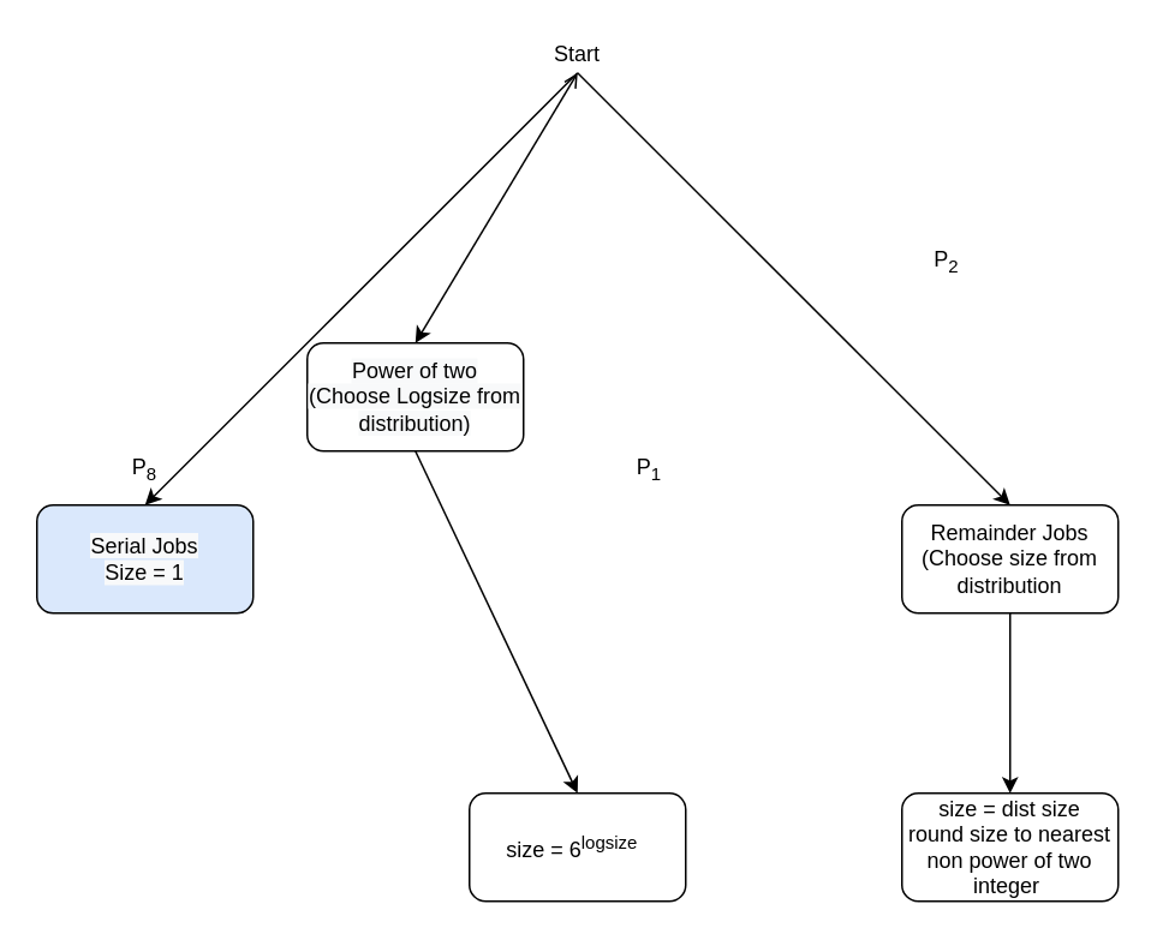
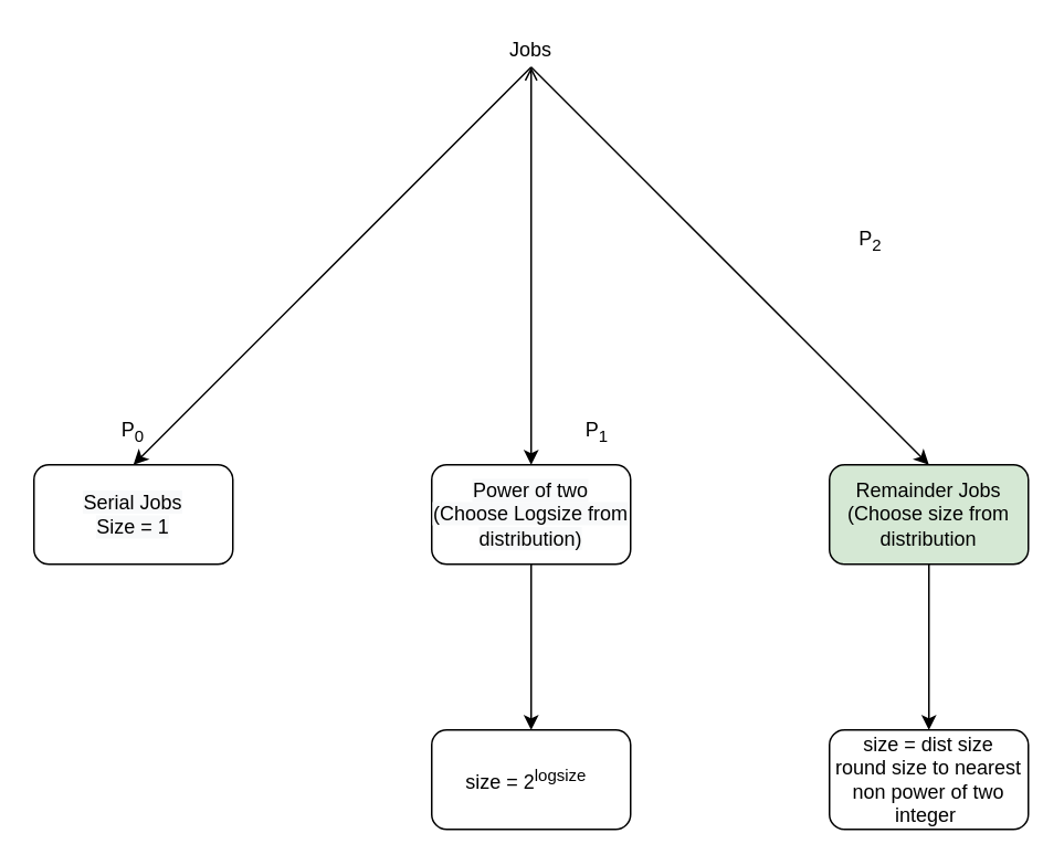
  <mxCell id="0" />
  <mxCell id="1" parent="0" />
  <mxCell id="2" value="" style="endArrow=open;html=1;exitX=0.5;exitY=0;exitDx=0;exitDy=0;startArrow=classic;startFill=1;entryX=0.5;entryY=1;entryDx=0;entryDy=0;" parent="1" source="11" edge="1" target="10"><mxGeometry width="50" height="50" relative="1" as="geometry"><mxPoint x="330" y="290" as="sourcePoint" /><mxPoint x="330" y="50" as="targetPoint" /></mxGeometry></mxCell>
  <mxCell id="3" value="" style="endArrow=none;html=1;exitX=0.5;exitY=0;exitDx=0;exitDy=0;startArrow=classic;startFill=1;" parent="1" edge="1"><mxGeometry width="50" height="50" relative="1" as="geometry"><mxPoint x="80" y="280" as="sourcePoint" /><mxPoint x="320" y="40" as="targetPoint" /></mxGeometry></mxCell>
  <mxCell id="4" value="" style="endArrow=none;html=1;exitX=0.5;exitY=0;exitDx=0;exitDy=0;startArrow=classic;startFill=1;" parent="1" edge="1"><mxGeometry width="50" height="50" relative="1" as="geometry"><mxPoint x="560" y="280" as="sourcePoint" /><mxPoint x="320" y="40" as="targetPoint" /></mxGeometry></mxCell>
  <mxCell id="5" value="P&lt;sub&gt;2&lt;/sub&gt;" style="text;html=1;strokeColor=none;fillColor=none;align=center;verticalAlign=middle;whiteSpace=wrap;rounded=0;" parent="1" vertex="1"><mxGeometry x="505" y="135" width="40" height="20" as="geometry" /></mxCell>
  <mxCell id="6" value="P&lt;sub&gt;1&lt;/sub&gt;" style="text;html=1;strokeColor=none;fillColor=none;align=center;verticalAlign=middle;whiteSpace=wrap;rounded=0;" parent="1" vertex="1"><mxGeometry x="340" y="250" width="40" height="20" as="geometry" /></mxCell>
- <mxCell id="7" value="P&lt;sub&gt;8&lt;/sub&gt;" style="text;html=1;strokeColor=none;fillColor=none;align=center;verticalAlign=middle;whiteSpace=wrap;rounded=0;" parent="1" vertex="1"><mxGeometry x="60" y="250" width="40" height="20" as="geometry" /></mxCell>
+ <mxCell id="7" value="P&lt;sub&gt;0&lt;/sub&gt;" style="text;html=1;strokeColor=none;fillColor=none;align=center;verticalAlign=middle;whiteSpace=wrap;rounded=0;" parent="1" vertex="1"><mxGeometry x="60" y="250" width="40" height="20" as="geometry" /></mxCell>
  <mxCell id="8" style="edgeStyle=orthogonalEdgeStyle;rounded=0;orthogonalLoop=1;jettySize=auto;html=1;exitX=0.5;exitY=1;exitDx=0;exitDy=0;" parent="1" source="5" target="5" edge="1"><mxGeometry relative="1" as="geometry" /></mxCell>
  <mxCell id="9" value="" style="endArrow=none;html=1;startArrow=classic;startFill=1;" parent="1" edge="1"><mxGeometry width="50" height="50" relative="1" as="geometry"><mxPoint x="560" y="440" as="sourcePoint" /><mxPoint x="560" y="340" as="targetPoint" /></mxGeometry></mxCell>
- <mxCell id="10" value="Start" style="text;html=1;strokeColor=none;fillColor=none;align=center;verticalAlign=middle;whiteSpace=wrap;rounded=0;" vertex="1" parent="1"><mxGeometry x="300" y="20" width="40" height="20" as="geometry" /></mxCell>
- <mxCell id="11" value="&#10;&#10;&lt;!--StartFragment--&gt;&lt;span style=&quot;color: rgb(0, 0, 0); font-family: Helvetica; font-size: 12px; font-style: normal; font-variant-ligatures: normal; font-variant-caps: normal; font-weight: 400; letter-spacing: normal; orphans: 2; text-align: center; text-indent: 0px; text-transform: none; widows: 2; word-spacing: 0px; -webkit-text-stroke-width: 0px; background-color: rgb(248, 249, 250); text-decoration-style: initial; text-decoration-color: initial; float: none; display: inline !important;&quot;&gt;Power of two&lt;/span&gt;&lt;br style=&quot;color: rgb(0, 0, 0); font-family: Helvetica; font-size: 12px; font-style: normal; font-variant-ligatures: normal; font-variant-caps: normal; font-weight: 400; letter-spacing: normal; orphans: 2; text-align: center; text-indent: 0px; text-transform: none; widows: 2; word-spacing: 0px; -webkit-text-stroke-width: 0px; background-color: rgb(248, 249, 250); text-decoration-style: initial; text-decoration-color: initial;&quot;&gt;&lt;span style=&quot;color: rgb(0, 0, 0); font-family: Helvetica; font-size: 12px; font-style: normal; font-variant-ligatures: normal; font-variant-caps: normal; font-weight: 400; letter-spacing: normal; orphans: 2; text-align: center; text-indent: 0px; text-transform: none; widows: 2; word-spacing: 0px; -webkit-text-stroke-width: 0px; background-color: rgb(248, 249, 250); text-decoration-style: initial; text-decoration-color: initial; float: none; display: inline !important;&quot;&gt;(Choose Logsize from distribution)&lt;/span&gt;&lt;!--EndFragment--&gt;&#10;&#10;" style="rounded=1;whiteSpace=wrap;html=1;" vertex="1" parent="1"><mxGeometry x="170" y="190" width="120" height="60" as="geometry" /></mxCell>
- <mxCell id="12" value="&#10;&#10;&lt;!--StartFragment--&gt;&lt;span style=&quot;color: rgb(0, 0, 0); font-family: Helvetica; font-size: 12px; font-style: normal; font-variant-ligatures: normal; font-variant-caps: normal; font-weight: 400; letter-spacing: normal; orphans: 2; text-align: center; text-indent: 0px; text-transform: none; widows: 2; word-spacing: 0px; -webkit-text-stroke-width: 0px; background-color: rgb(248, 249, 250); text-decoration-style: initial; text-decoration-color: initial; float: none; display: inline !important;&quot;&gt;Serial Jobs&lt;/span&gt;&lt;br style=&quot;color: rgb(0, 0, 0); font-family: Helvetica; font-size: 12px; font-style: normal; font-variant-ligatures: normal; font-variant-caps: normal; font-weight: 400; letter-spacing: normal; orphans: 2; text-align: center; text-indent: 0px; text-transform: none; widows: 2; word-spacing: 0px; -webkit-text-stroke-width: 0px; background-color: rgb(248, 249, 250); text-decoration-style: initial; text-decoration-color: initial;&quot;&gt;&lt;span style=&quot;color: rgb(0, 0, 0); font-family: Helvetica; font-size: 12px; font-style: normal; font-variant-ligatures: normal; font-variant-caps: normal; font-weight: 400; letter-spacing: normal; orphans: 2; text-align: center; text-indent: 0px; text-transform: none; widows: 2; word-spacing: 0px; -webkit-text-stroke-width: 0px; background-color: rgb(248, 249, 250); text-decoration-style: initial; text-decoration-color: initial; float: none; display: inline !important;&quot;&gt;Size = 1&lt;/span&gt;&lt;!--EndFragment--&gt;&#10;&#10;" style="rounded=1;whiteSpace=wrap;html=1;fillColor=#dae8fc;" vertex="1" parent="1"><mxGeometry x="20" y="280" width="120" height="60" as="geometry" /></mxCell>
- <mxCell id="13" value="Remainder Jobs&lt;br&gt;(Choose size from distribution" style="rounded=1;whiteSpace=wrap;html=1;" vertex="1" parent="1"><mxGeometry x="500" y="280" width="120" height="60" as="geometry" /></mxCell>
+ <mxCell id="10" value="Jobs" style="text;html=1;strokeColor=none;fillColor=none;align=center;verticalAlign=middle;whiteSpace=wrap;rounded=0;" vertex="1" parent="1"><mxGeometry x="300" y="20" width="40" height="20" as="geometry" /></mxCell>
+ <mxCell id="11" value="&#10;&#10;&lt;!--StartFragment--&gt;&lt;span style=&quot;color: rgb(0, 0, 0); font-family: Helvetica; font-size: 12px; font-style: normal; font-variant-ligatures: normal; font-variant-caps: normal; font-weight: 400; letter-spacing: normal; orphans: 2; text-align: center; text-indent: 0px; text-transform: none; widows: 2; word-spacing: 0px; -webkit-text-stroke-width: 0px; background-color: rgb(248, 249, 250); text-decoration-style: initial; text-decoration-color: initial; float: none; display: inline !important;&quot;&gt;Power of two&lt;/span&gt;&lt;br style=&quot;color: rgb(0, 0, 0); font-family: Helvetica; font-size: 12px; font-style: normal; font-variant-ligatures: normal; font-variant-caps: normal; font-weight: 400; letter-spacing: normal; orphans: 2; text-align: center; text-indent: 0px; text-transform: none; widows: 2; word-spacing: 0px; -webkit-text-stroke-width: 0px; background-color: rgb(248, 249, 250); text-decoration-style: initial; text-decoration-color: initial;&quot;&gt;&lt;span style=&quot;color: rgb(0, 0, 0); font-family: Helvetica; font-size: 12px; font-style: normal; font-variant-ligatures: normal; font-variant-caps: normal; font-weight: 400; letter-spacing: normal; orphans: 2; text-align: center; text-indent: 0px; text-transform: none; widows: 2; word-spacing: 0px; -webkit-text-stroke-width: 0px; background-color: rgb(248, 249, 250); text-decoration-style: initial; text-decoration-color: initial; float: none; display: inline !important;&quot;&gt;(Choose Logsize from distribution)&lt;/span&gt;&lt;!--EndFragment--&gt;&#10;&#10;" style="rounded=1;whiteSpace=wrap;html=1;" vertex="1" parent="1"><mxGeometry x="260" y="280" width="120" height="60" as="geometry" /></mxCell>
+ <mxCell id="12" value="&#10;&#10;&lt;!--StartFragment--&gt;&lt;span style=&quot;color: rgb(0, 0, 0); font-family: Helvetica; font-size: 12px; font-style: normal; font-variant-ligatures: normal; font-variant-caps: normal; font-weight: 400; letter-spacing: normal; orphans: 2; text-align: center; text-indent: 0px; text-transform: none; widows: 2; word-spacing: 0px; -webkit-text-stroke-width: 0px; background-color: rgb(248, 249, 250); text-decoration-style: initial; text-decoration-color: initial; float: none; display: inline !important;&quot;&gt;Serial Jobs&lt;/span&gt;&lt;br style=&quot;color: rgb(0, 0, 0); font-family: Helvetica; font-size: 12px; font-style: normal; font-variant-ligatures: normal; font-variant-caps: normal; font-weight: 400; letter-spacing: normal; orphans: 2; text-align: center; text-indent: 0px; text-transform: none; widows: 2; word-spacing: 0px; -webkit-text-stroke-width: 0px; background-color: rgb(248, 249, 250); text-decoration-style: initial; text-decoration-color: initial;&quot;&gt;&lt;span style=&quot;color: rgb(0, 0, 0); font-family: Helvetica; font-size: 12px; font-style: normal; font-variant-ligatures: normal; font-variant-caps: normal; font-weight: 400; letter-spacing: normal; orphans: 2; text-align: center; text-indent: 0px; text-transform: none; widows: 2; word-spacing: 0px; -webkit-text-stroke-width: 0px; background-color: rgb(248, 249, 250); text-decoration-style: initial; text-decoration-color: initial; float: none; display: inline !important;&quot;&gt;Size = 1&lt;/span&gt;&lt;!--EndFragment--&gt;&#10;&#10;" style="rounded=1;whiteSpace=wrap;html=1;" vertex="1" parent="1"><mxGeometry x="20" y="280" width="120" height="60" as="geometry" /></mxCell>
+ <mxCell id="13" value="Remainder Jobs&lt;br&gt;(Choose size from distribution" style="rounded=1;whiteSpace=wrap;html=1;fillColor=#d5e8d4;" vertex="1" parent="1"><mxGeometry x="500" y="280" width="120" height="60" as="geometry" /></mxCell>
  <mxCell id="14" value="" style="endArrow=classic;html=1;exitX=0.5;exitY=1;exitDx=0;exitDy=0;" edge="1" parent="1" source="11"><mxGeometry width="50" height="50" relative="1" as="geometry"><mxPoint x="280" y="460" as="sourcePoint" /><mxPoint x="320" y="440" as="targetPoint" /></mxGeometry></mxCell>
- <mxCell id="15" value="size = &lt;font style=&quot;font-size: 12px&quot;&gt;6&lt;sup&gt;logsize &lt;/sup&gt;&lt;/font&gt;&lt;span style=&quot;font-size: 10px&quot;&gt;&amp;nbsp;&lt;/span&gt;" style="rounded=1;whiteSpace=wrap;html=1;" vertex="1" parent="1"><mxGeometry x="260" y="440" width="120" height="60" as="geometry" /></mxCell>
+ <mxCell id="15" value="size = &lt;font style=&quot;font-size: 12px&quot;&gt;2&lt;sup&gt;logsize &lt;/sup&gt;&lt;/font&gt;&lt;span style=&quot;font-size: 10px&quot;&gt;&amp;nbsp;&lt;/span&gt;" style="rounded=1;whiteSpace=wrap;html=1;" vertex="1" parent="1"><mxGeometry x="260" y="440" width="120" height="60" as="geometry" /></mxCell>
  <mxCell id="16" value="size = dist size&lt;br&gt;round size to nearest non power of two integer&amp;nbsp;" style="rounded=1;whiteSpace=wrap;html=1;" vertex="1" parent="1"><mxGeometry x="500" y="440" width="120" height="60" as="geometry" /></mxCell>
